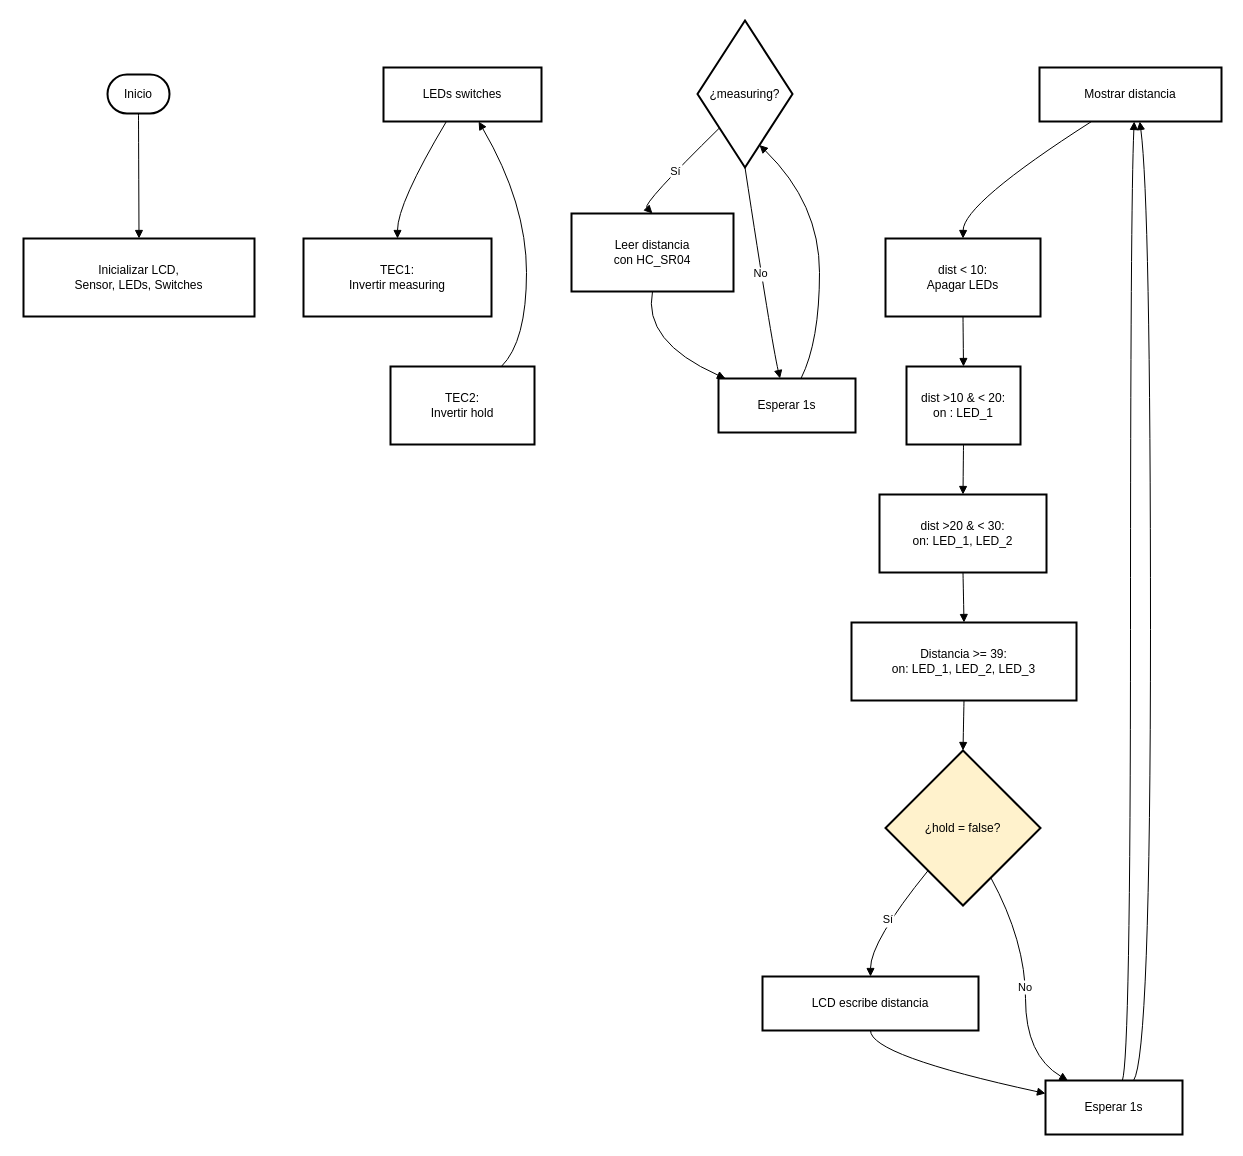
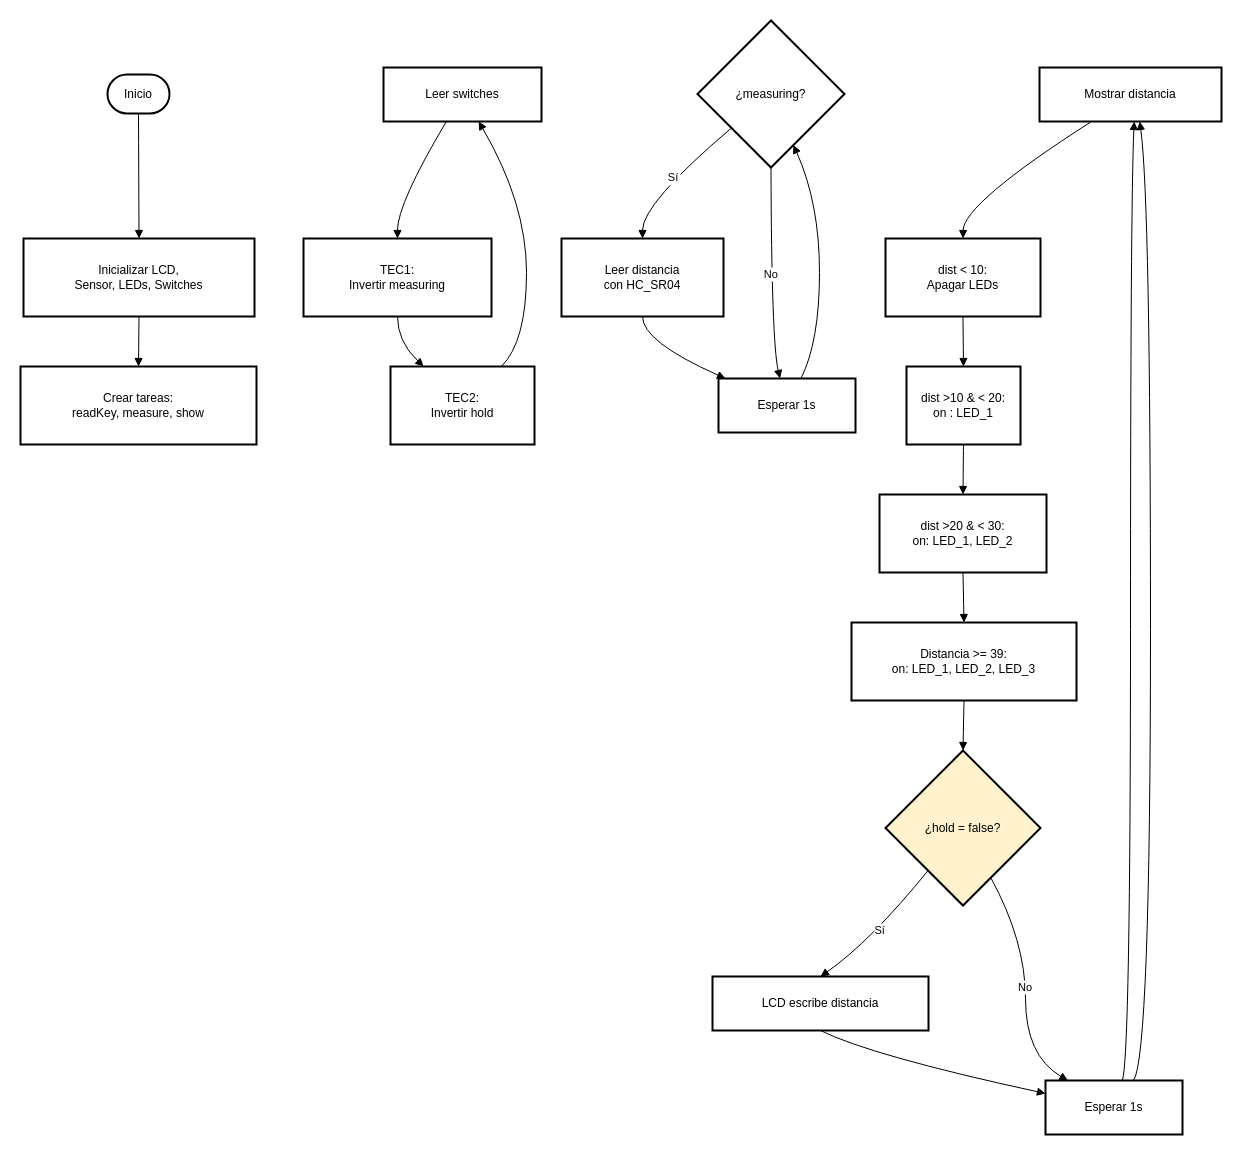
  <mxCell id="0" />
  <mxCell id="1" parent="0" />
  <mxCell id="2" value="Inicio" style="rounded=1;whiteSpace=wrap;arcSize=50;strokeWidth=2;" vertex="1" parent="1"><mxGeometry x="107" y="74" width="62" height="39" as="geometry" /></mxCell>
  <mxCell id="3" value="Inicializar LCD,&#10;Sensor, LEDs, Switches" style="whiteSpace=wrap;strokeWidth=2;" vertex="1" parent="1"><mxGeometry x="23" y="238" width="231" height="78" as="geometry" /></mxCell>
- <mxCell id="5" value="LEDs switches" style="whiteSpace=wrap;strokeWidth=2;" vertex="1" parent="1"><mxGeometry x="383" y="67" width="158" height="54" as="geometry" /></mxCell>
+ <mxCell id="4" value="Crear tareas:&#10;readKey, measure, show" style="whiteSpace=wrap;strokeWidth=2;" vertex="1" parent="1"><mxGeometry x="20" y="366" width="236" height="78" as="geometry" /></mxCell>
+ <mxCell id="5" value="Leer switches" style="whiteSpace=wrap;strokeWidth=2;" vertex="1" parent="1"><mxGeometry x="383" y="67" width="158" height="54" as="geometry" /></mxCell>
  <mxCell id="6" value="TEC1:&#10;Invertir measuring" style="whiteSpace=wrap;strokeWidth=2;" vertex="1" parent="1"><mxGeometry x="303" y="238" width="188" height="78" as="geometry" /></mxCell>
  <mxCell id="7" value="TEC2:&#10;Invertir hold" style="whiteSpace=wrap;strokeWidth=2;" vertex="1" parent="1"><mxGeometry x="390" y="366" width="144" height="78" as="geometry" /></mxCell>
- <mxCell id="8" value="¿measuring?" style="rhombus;strokeWidth=2;whiteSpace=wrap;" vertex="1" parent="1"><mxGeometry x="697" y="20" width="95" height="147" as="geometry" /></mxCell>
- <mxCell id="9" value="Leer distancia&#10;con HC_SR04" style="whiteSpace=wrap;strokeWidth=2;" vertex="1" parent="1"><mxGeometry x="571" y="213" width="162" height="78" as="geometry" /></mxCell>
+ <mxCell id="8" value="¿measuring?" style="rhombus;strokeWidth=2;whiteSpace=wrap;" vertex="1" parent="1"><mxGeometry x="697" y="20" width="147" height="147" as="geometry" /></mxCell>
+ <mxCell id="9" value="Leer distancia&#10;con HC_SR04" style="whiteSpace=wrap;strokeWidth=2;" vertex="1" parent="1"><mxGeometry x="561" y="238" width="162" height="78" as="geometry" /></mxCell>
  <mxCell id="10" value="Esperar 1s" style="whiteSpace=wrap;strokeWidth=2;" vertex="1" parent="1"><mxGeometry x="718" y="378" width="137" height="54" as="geometry" /></mxCell>
  <mxCell id="11" value="Mostrar distancia" style="whiteSpace=wrap;strokeWidth=2;" vertex="1" parent="1"><mxGeometry x="1039" y="67" width="182" height="54" as="geometry" /></mxCell>
  <mxCell id="12" value="dist &lt; 10:&#10;Apagar LEDs" style="whiteSpace=wrap;strokeWidth=2;" vertex="1" parent="1"><mxGeometry x="885" y="238" width="155" height="78" as="geometry" /></mxCell>
  <mxCell id="13" value="dist &gt;10 &amp; &lt; 20:&#10;on : LED_1" style="whiteSpace=wrap;strokeWidth=2;" vertex="1" parent="1"><mxGeometry x="906" y="366" width="114" height="78" as="geometry" /></mxCell>
  <mxCell id="14" value="dist &gt;20 &amp; &lt; 30:&#10;on: LED_1, LED_2" style="whiteSpace=wrap;strokeWidth=2;" vertex="1" parent="1"><mxGeometry x="879" y="494" width="167" height="78" as="geometry" /></mxCell>
  <mxCell id="15" value="Distancia &gt;= 39:&#10;on: LED_1, LED_2, LED_3" style="whiteSpace=wrap;strokeWidth=2;" vertex="1" parent="1"><mxGeometry x="851" y="622" width="225" height="78" as="geometry" /></mxCell>
  <mxCell id="16" value="¿hold = false?" style="rhombus;strokeWidth=2;whiteSpace=wrap;fillColor=#fff2cc;" vertex="1" parent="1"><mxGeometry x="885" y="750" width="155" height="155" as="geometry" /></mxCell>
- <mxCell id="17" value="LCD escribe distancia" style="whiteSpace=wrap;strokeWidth=2;" vertex="1" parent="1"><mxGeometry x="762" y="976" width="216" height="54" as="geometry" /></mxCell>
+ <mxCell id="17" value="LCD escribe distancia" style="whiteSpace=wrap;strokeWidth=2;" vertex="1" parent="1"><mxGeometry x="712" y="976" width="216" height="54" as="geometry" /></mxCell>
  <mxCell id="18" value="Esperar 1s" style="whiteSpace=wrap;strokeWidth=2;" vertex="1" parent="1"><mxGeometry x="1045" y="1080" width="137" height="54" as="geometry" /></mxCell>
  <mxCell id="19" value="" style="curved=1;startArrow=none;endArrow=block;exitX=0.5;exitY=1;entryX=0.5;entryY=0;rounded=0;" edge="1" parent="1" source="2" target="3"><mxGeometry relative="1" as="geometry"><Array as="points" /></mxGeometry></mxCell>
+ <mxCell id="20" value="" style="curved=1;startArrow=none;endArrow=block;exitX=0.5;exitY=1;entryX=0.5;entryY=0;rounded=0;" edge="1" parent="1" source="3" target="4"><mxGeometry relative="1" as="geometry"><Array as="points" /></mxGeometry></mxCell>
  <mxCell id="21" value="" style="curved=1;startArrow=none;endArrow=block;exitX=0.4;exitY=0.99;entryX=0.5;entryY=0;rounded=0;" edge="1" parent="1" source="5" target="6"><mxGeometry relative="1" as="geometry"><Array as="points"><mxPoint x="397" y="203" /></Array></mxGeometry></mxCell>
+ <mxCell id="22" value="" style="curved=1;startArrow=none;endArrow=block;exitX=0.5;exitY=1;entryX=0.23;entryY=0;rounded=0;" edge="1" parent="1" source="6" target="7"><mxGeometry relative="1" as="geometry"><Array as="points"><mxPoint x="397" y="341" /></Array></mxGeometry></mxCell>
  <mxCell id="23" value="" style="curved=1;startArrow=none;endArrow=block;exitX=0.77;exitY=0;entryX=0.6;entryY=0.99;rounded=0;" edge="1" parent="1" source="7" target="5"><mxGeometry relative="1" as="geometry"><Array as="points"><mxPoint x="526" y="341" /><mxPoint x="526" y="203" /></Array></mxGeometry></mxCell>
  <mxCell id="24" value="Sí" style="curved=1;startArrow=none;endArrow=block;exitX=0;exitY=0.93;entryX=0.5;entryY=0;rounded=0;" edge="1" parent="1" source="8" target="9"><mxGeometry relative="1" as="geometry"><Array as="points"><mxPoint x="642" y="203" /></Array></mxGeometry></mxCell>
  <mxCell id="25" value="" style="curved=1;startArrow=none;endArrow=block;exitX=0.5;exitY=1;entryX=0.06;entryY=0.01;rounded=0;" edge="1" parent="1" source="9" target="10"><mxGeometry relative="1" as="geometry"><Array as="points"><mxPoint x="642" y="341" /></Array></mxGeometry></mxCell>
  <mxCell id="26" value="" style="curved=1;startArrow=none;endArrow=block;exitX=0.6;exitY=0.01;entryX=0.72;entryY=1;rounded=0;" edge="1" parent="1" source="10" target="8"><mxGeometry relative="1" as="geometry"><Array as="points"><mxPoint x="819" y="341" /><mxPoint x="819" y="203" /></Array></mxGeometry></mxCell>
  <mxCell id="27" value="No" style="curved=1;startArrow=none;endArrow=block;exitX=0.5;exitY=1;entryX=0.45;entryY=0.01;rounded=0;" edge="1" parent="1" source="8" target="10"><mxGeometry relative="1" as="geometry"><Array as="points"><mxPoint x="771" y="341" /></Array></mxGeometry></mxCell>
  <mxCell id="28" value="" style="curved=1;startArrow=none;endArrow=block;exitX=0.29;exitY=0.99;entryX=0.5;entryY=0;rounded=0;" edge="1" parent="1" source="11" target="12"><mxGeometry relative="1" as="geometry"><Array as="points"><mxPoint x="963" y="203" /></Array></mxGeometry></mxCell>
  <mxCell id="29" value="" style="curved=1;startArrow=none;endArrow=block;exitX=0.5;exitY=1;entryX=0.5;entryY=0;rounded=0;" edge="1" parent="1" source="12" target="13"><mxGeometry relative="1" as="geometry"><Array as="points" /></mxGeometry></mxCell>
  <mxCell id="30" value="" style="curved=1;startArrow=none;endArrow=block;exitX=0.5;exitY=1;entryX=0.5;entryY=0;rounded=0;" edge="1" parent="1" source="13" target="14"><mxGeometry relative="1" as="geometry"><Array as="points" /></mxGeometry></mxCell>
  <mxCell id="31" value="" style="curved=1;startArrow=none;endArrow=block;exitX=0.5;exitY=1;entryX=0.5;entryY=0;rounded=0;" edge="1" parent="1" source="14" target="15"><mxGeometry relative="1" as="geometry"><Array as="points" /></mxGeometry></mxCell>
  <mxCell id="32" value="" style="curved=1;startArrow=none;endArrow=block;exitX=0.5;exitY=1;entryX=0.5;entryY=0;rounded=0;" edge="1" parent="1" source="15" target="16"><mxGeometry relative="1" as="geometry"><Array as="points" /></mxGeometry></mxCell>
  <mxCell id="33" value="Sí" style="curved=1;startArrow=none;endArrow=block;exitX=0.09;exitY=1;entryX=0.5;entryY=0.01;rounded=0;" edge="1" parent="1" source="16" target="17"><mxGeometry relative="1" as="geometry"><Array as="points"><mxPoint x="870" y="941" /></Array></mxGeometry></mxCell>
  <mxCell id="34" value="" style="curved=1;startArrow=none;endArrow=block;exitX=0.5;exitY=1.01;entryX=0;entryY=0.24;rounded=0;" edge="1" parent="1" source="17" target="18"><mxGeometry relative="1" as="geometry"><Array as="points"><mxPoint x="870" y="1055" /></Array></mxGeometry></mxCell>
  <mxCell id="35" value="" style="curved=1;startArrow=none;endArrow=block;exitX=0.56;exitY=0.01;entryX=0.52;entryY=0.99;rounded=0;" edge="1" parent="1" source="18" target="11"><mxGeometry relative="1" as="geometry"><Array as="points"><mxPoint x="1130" y="1055" /><mxPoint x="1130" y="203" /></Array></mxGeometry></mxCell>
  <mxCell id="36" value="No" style="curved=1;startArrow=none;endArrow=block;exitX=0.78;exitY=1;entryX=0.17;entryY=0.01;rounded=0;" edge="1" parent="1" source="16" target="18"><mxGeometry relative="1" as="geometry"><Array as="points"><mxPoint x="1025" y="941" /><mxPoint x="1025" y="1055" /></Array></mxGeometry></mxCell>
  <mxCell id="37" value="" style="curved=1;startArrow=none;endArrow=block;exitX=0.64;exitY=0.01;entryX=0.55;entryY=0.99;rounded=0;" edge="1" parent="1" source="18" target="11"><mxGeometry relative="1" as="geometry"><Array as="points"><mxPoint x="1150" y="1055" /><mxPoint x="1150" y="203" /></Array></mxGeometry></mxCell>
